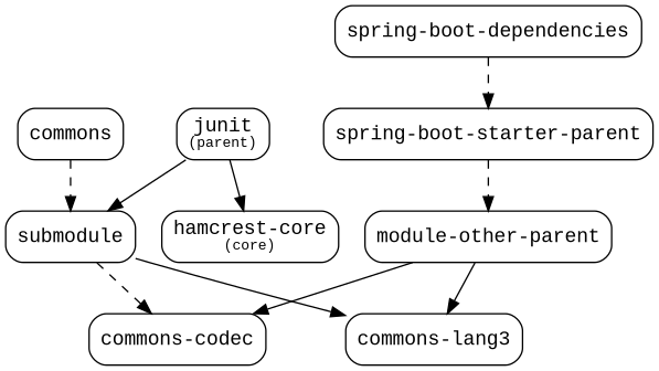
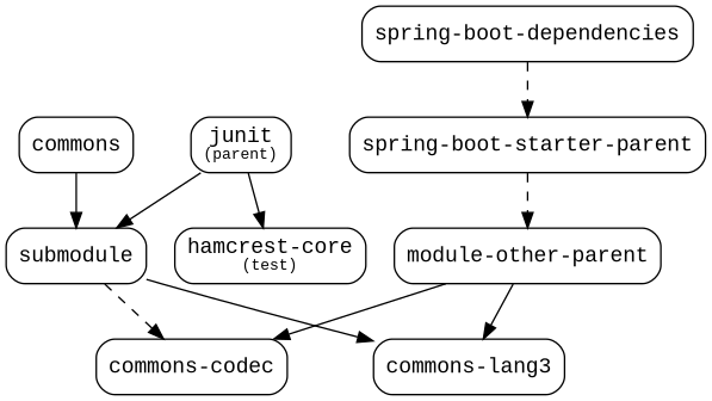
  digraph {
    fontname="Liberation Mono"
    node [fontname="Liberation Mono" fontsize=14 shape=box style=rounded]
    edge [fontname="Liberation Mono" fontsize=10]
    n1 [label=<spring-boot-starter-parent>]
    n2 [label=<module-other-parent>]
    n3 [label=<commons-codec>]
    n4 [label=<commons-lang3>]
    n5 [label=<spring-boot-dependencies>]
    n6 [label=commons]
    n7 [label=<submodule>]
    n8 [label=<junit<font point-size="10"><br/>(parent)</font>>]
-   n9 [label=<hamcrest-core<font point-size="10"><br/>(core)</font>>]
+   n9 [label=<hamcrest-core<font point-size="10"><br/>(test)</font>>]
    n1 -> n2 [style=dashed]
    n2 -> n3
    n2 -> n4
    n5 -> n1 [style=dashed]
-   n6 -> n7 [style=dashed]
+   n6 -> n7 [style=solid]
    n7 -> n3 [style=dashed]
    n7 -> n4
    n8 -> n7
    n8 -> n9
  }
